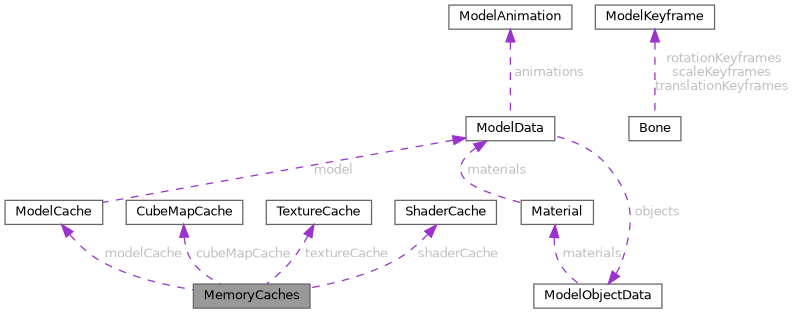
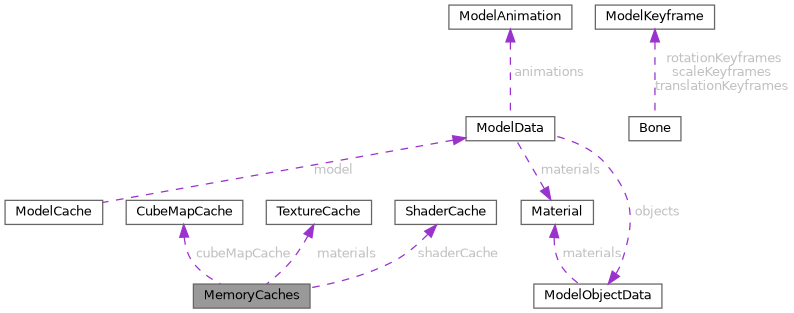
  digraph {
    node [color=gray40 fillcolor=white fontname=Helvetica fontsize=10 shape=box style=filled]
    edge [color=darkorchid3 dir=back fontcolor=grey fontname=Helvetica fontsize=10 labelfontname=Helvetica labelfontsize=10 style=dashed]
    n1 [fillcolor=grey60 fontcolor=black height=0.2 label=MemoryCaches width=0.4]
    n2 [height=0.2 label=CubeMapCache width=0.4]
    n3 [height=0.2 label=TextureCache width=0.4]
    n4 [height=0.2 label=ModelCache width=0.4]
    n5 [height=0.2 label=ModelData width=0.4]
    n6 [height=0.2 label=Material width=0.4]
    n7 [height=0.2 label=ModelObjectData width=0.4]
    n8 [height=0.2 label=ModelAnimation width=0.4]
    n9 [height=0.2 label=Bone width=0.4]
    n10 [height=0.2 label=ModelKeyframe width=0.4]
    n11 [height=0.2 label=ShaderCache width=0.4]
    n2 -> n1 [label=" cubeMapCache"]
-   n3 -> n1 [label=" textureCache"]
-   n4 -> n1 [label=" modelCache"]
+   n3 -> n1 [label=" materials"]
    n5 -> n4 [label=" model"]
-   n5 -> n6 [label=" materials"]
+   n6 -> n5 [label=" materials"]
    n6 -> n7 [label=" materials"]
    n7 -> n5 [label=" objects"]
    n8 -> n5 [label=" animations"]
    n10 -> n9 [label=" rotationKeyframes\nscaleKeyframes\ntranslationKeyframes"]
    n11 -> n1 [label=" shaderCache"]
  }
